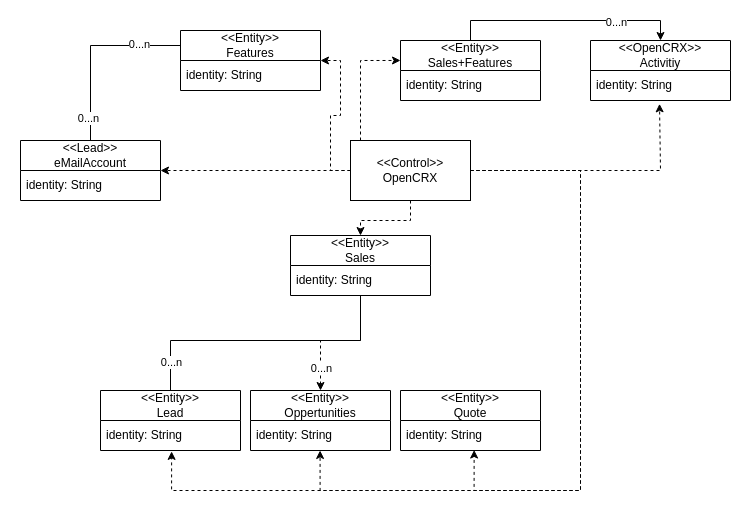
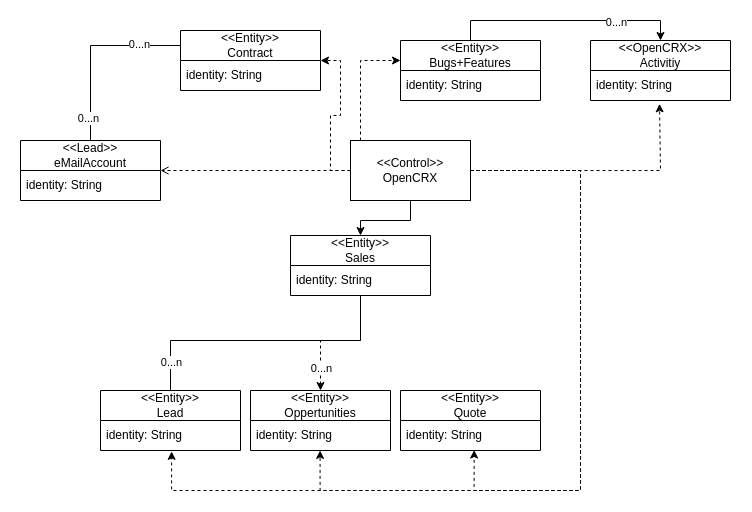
  <mxCell id="0" />
  <mxCell id="1" parent="0" />
  <mxCell id="2" style="edgeStyle=orthogonalEdgeStyle;rounded=0;orthogonalLoop=1;jettySize=auto;html=1;entryX=1;entryY=0.5;entryDx=0;entryDy=0;dashed=1;" edge="1" parent="1" source="6" target="7"><mxGeometry relative="1" as="geometry" /></mxCell>
- <mxCell id="3" style="edgeStyle=orthogonalEdgeStyle;rounded=0;orthogonalLoop=1;jettySize=auto;html=1;entryX=0.5;entryY=0;entryDx=0;entryDy=0;dashed=1;" edge="1" parent="1" source="6" target="28"><mxGeometry relative="1" as="geometry" /></mxCell>
- <mxCell id="4" style="edgeStyle=orthogonalEdgeStyle;rounded=0;orthogonalLoop=1;jettySize=auto;html=1;entryX=1;entryY=0.5;entryDx=0;entryDy=0;dashed=1;" edge="1" parent="1" source="6" target="12"><mxGeometry relative="1" as="geometry" /></mxCell>
+ <mxCell id="3" style="edgeStyle=orthogonalEdgeStyle;rounded=0;orthogonalLoop=1;jettySize=auto;html=1;entryX=0.5;entryY=0;entryDx=0;entryDy=0;dashed=0;" edge="1" parent="1" source="6" target="28"><mxGeometry relative="1" as="geometry" /></mxCell>
+ <mxCell id="4" style="edgeStyle=orthogonalEdgeStyle;rounded=0;orthogonalLoop=1;jettySize=auto;html=1;entryX=1;entryY=0.5;entryDx=0;entryDy=0;dashed=1;endArrow=open;" edge="1" parent="1" source="6" target="12"><mxGeometry relative="1" as="geometry" /></mxCell>
  <mxCell id="5" style="edgeStyle=orthogonalEdgeStyle;rounded=0;orthogonalLoop=1;jettySize=auto;html=1;entryX=0.493;entryY=1.111;entryDx=0;entryDy=0;entryPerimeter=0;dashed=1;" edge="1" parent="1" source="6" target="31"><mxGeometry relative="1" as="geometry"><Array as="points"><mxPoint x="660" y="170" /></Array></mxGeometry></mxCell>
  <mxCell id="6" value="&amp;lt;&amp;lt;Control&amp;gt;&amp;gt;&lt;div&gt;OpenCRX&lt;/div&gt;" style="rounded=0;whiteSpace=wrap;html=1;" vertex="1" parent="1"><mxGeometry x="350" y="140" width="120" height="60" as="geometry" /></mxCell>
- <mxCell id="7" value="&lt;div&gt;&amp;lt;&amp;lt;Entity&amp;gt;&amp;gt;&lt;/div&gt;Features" style="swimlane;fontStyle=0;childLayout=stackLayout;horizontal=1;startSize=30;horizontalStack=0;resizeParent=1;resizeParentMax=0;resizeLast=0;collapsible=1;marginBottom=0;whiteSpace=wrap;html=1;" vertex="1" parent="1"><mxGeometry x="180" y="30" width="140" height="60" as="geometry" /></mxCell>
+ <mxCell id="7" value="&lt;div&gt;&amp;lt;&amp;lt;Entity&amp;gt;&amp;gt;&lt;/div&gt;Contract" style="swimlane;fontStyle=0;childLayout=stackLayout;horizontal=1;startSize=30;horizontalStack=0;resizeParent=1;resizeParentMax=0;resizeLast=0;collapsible=1;marginBottom=0;whiteSpace=wrap;html=1;" vertex="1" parent="1"><mxGeometry x="180" y="30" width="140" height="60" as="geometry" /></mxCell>
  <mxCell id="8" value="identity: String" style="text;strokeColor=none;fillColor=none;align=left;verticalAlign=middle;spacingLeft=4;spacingRight=4;overflow=hidden;points=[[0,0.5],[1,0.5]];portConstraint=eastwest;rotatable=0;whiteSpace=wrap;html=1;" vertex="1" parent="7"><mxGeometry y="30" width="140" height="30" as="geometry" /></mxCell>
  <mxCell id="9" style="edgeStyle=orthogonalEdgeStyle;rounded=0;orthogonalLoop=1;jettySize=auto;html=1;entryX=0;entryY=0.25;entryDx=0;entryDy=0;endArrow=none;endFill=0;" edge="1" parent="1" source="12" target="7"><mxGeometry relative="1" as="geometry"><Array as="points"><mxPoint x="90" y="45" /></Array></mxGeometry></mxCell>
  <mxCell id="10" value="0...n" style="edgeLabel;html=1;align=center;verticalAlign=middle;resizable=0;points=[];" vertex="1" connectable="0" parent="9"><mxGeometry x="0.546" y="2" relative="1" as="geometry"><mxPoint as="offset" /></mxGeometry></mxCell>
  <mxCell id="11" value="0...n" style="edgeLabel;html=1;align=center;verticalAlign=middle;resizable=0;points=[];" vertex="1" connectable="0" parent="9"><mxGeometry x="-0.755" y="3" relative="1" as="geometry"><mxPoint as="offset" /></mxGeometry></mxCell>
  <mxCell id="12" value="&lt;div&gt;&amp;lt;&amp;lt;Lead&amp;gt;&amp;gt;&lt;/div&gt;eMailAccount" style="swimlane;fontStyle=0;childLayout=stackLayout;horizontal=1;startSize=30;horizontalStack=0;resizeParent=1;resizeParentMax=0;resizeLast=0;collapsible=1;marginBottom=0;whiteSpace=wrap;html=1;" vertex="1" parent="1"><mxGeometry x="20" y="140" width="140" height="60" as="geometry" /></mxCell>
  <mxCell id="13" value="identity: String" style="text;strokeColor=none;fillColor=none;align=left;verticalAlign=middle;spacingLeft=4;spacingRight=4;overflow=hidden;points=[[0,0.5],[1,0.5]];portConstraint=eastwest;rotatable=0;whiteSpace=wrap;html=1;" vertex="1" parent="12"><mxGeometry y="30" width="140" height="30" as="geometry" /></mxCell>
  <mxCell id="14" value="&lt;div&gt;&amp;lt;&amp;lt;Entity&amp;gt;&amp;gt;&lt;/div&gt;Lead" style="swimlane;fontStyle=0;childLayout=stackLayout;horizontal=1;startSize=30;horizontalStack=0;resizeParent=1;resizeParentMax=0;resizeLast=0;collapsible=1;marginBottom=0;whiteSpace=wrap;html=1;" vertex="1" parent="1"><mxGeometry x="100" y="390" width="140" height="60" as="geometry" /></mxCell>
  <mxCell id="15" value="identity: String" style="text;strokeColor=none;fillColor=none;align=left;verticalAlign=middle;spacingLeft=4;spacingRight=4;overflow=hidden;points=[[0,0.5],[1,0.5]];portConstraint=eastwest;rotatable=0;whiteSpace=wrap;html=1;" vertex="1" parent="14"><mxGeometry y="30" width="140" height="30" as="geometry" /></mxCell>
  <mxCell id="16" value="&lt;div&gt;&amp;lt;&amp;lt;Entity&amp;gt;&amp;gt;&lt;/div&gt;Oppertunities" style="swimlane;fontStyle=0;childLayout=stackLayout;horizontal=1;startSize=30;horizontalStack=0;resizeParent=1;resizeParentMax=0;resizeLast=0;collapsible=1;marginBottom=0;whiteSpace=wrap;html=1;" vertex="1" parent="1"><mxGeometry x="250" y="390" width="140" height="60" as="geometry" /></mxCell>
  <mxCell id="17" value="identity: String" style="text;strokeColor=none;fillColor=none;align=left;verticalAlign=middle;spacingLeft=4;spacingRight=4;overflow=hidden;points=[[0,0.5],[1,0.5]];portConstraint=eastwest;rotatable=0;whiteSpace=wrap;html=1;" vertex="1" parent="16"><mxGeometry y="30" width="140" height="30" as="geometry" /></mxCell>
  <mxCell id="18" value="&amp;lt;&amp;lt;Entity&amp;gt;&amp;gt;&lt;div&gt;Quote&lt;/div&gt;" style="swimlane;fontStyle=0;childLayout=stackLayout;horizontal=1;startSize=30;horizontalStack=0;resizeParent=1;resizeParentMax=0;resizeLast=0;collapsible=1;marginBottom=0;whiteSpace=wrap;html=1;" vertex="1" parent="1"><mxGeometry x="400" y="390" width="140" height="60" as="geometry" /></mxCell>
  <mxCell id="19" value="identity: String" style="text;strokeColor=none;fillColor=none;align=left;verticalAlign=middle;spacingLeft=4;spacingRight=4;overflow=hidden;points=[[0,0.5],[1,0.5]];portConstraint=eastwest;rotatable=0;whiteSpace=wrap;html=1;" vertex="1" parent="18"><mxGeometry y="30" width="140" height="30" as="geometry" /></mxCell>
  <mxCell id="20" style="edgeStyle=orthogonalEdgeStyle;rounded=0;orthogonalLoop=1;jettySize=auto;html=1;entryX=0.5;entryY=0;entryDx=0;entryDy=0;" edge="1" parent="1" source="22" target="30"><mxGeometry relative="1" as="geometry"><Array as="points"><mxPoint x="470" y="20" /><mxPoint x="660" y="20" /></Array></mxGeometry></mxCell>
  <mxCell id="21" value="0...n" style="edgeLabel;html=1;align=center;verticalAlign=middle;resizable=0;points=[];" vertex="1" connectable="0" parent="20"><mxGeometry x="0.435" y="-1" relative="1" as="geometry"><mxPoint as="offset" /></mxGeometry></mxCell>
- <mxCell id="22" value="&lt;div&gt;&amp;lt;&amp;lt;Entity&amp;gt;&amp;gt;&lt;/div&gt;Sales+Features" style="swimlane;fontStyle=0;childLayout=stackLayout;horizontal=1;startSize=30;horizontalStack=0;resizeParent=1;resizeParentMax=0;resizeLast=0;collapsible=1;marginBottom=0;whiteSpace=wrap;html=1;" vertex="1" parent="1"><mxGeometry x="400" y="40" width="140" height="60" as="geometry" /></mxCell>
+ <mxCell id="22" value="&lt;div&gt;&amp;lt;&amp;lt;Entity&amp;gt;&amp;gt;&lt;/div&gt;Bugs+Features" style="swimlane;fontStyle=0;childLayout=stackLayout;horizontal=1;startSize=30;horizontalStack=0;resizeParent=1;resizeParentMax=0;resizeLast=0;collapsible=1;marginBottom=0;whiteSpace=wrap;html=1;" vertex="1" parent="1"><mxGeometry x="400" y="40" width="140" height="60" as="geometry" /></mxCell>
  <mxCell id="23" value="identity: String" style="text;strokeColor=none;fillColor=none;align=left;verticalAlign=middle;spacingLeft=4;spacingRight=4;overflow=hidden;points=[[0,0.5],[1,0.5]];portConstraint=eastwest;rotatable=0;whiteSpace=wrap;html=1;" vertex="1" parent="22"><mxGeometry y="30" width="140" height="30" as="geometry" /></mxCell>
  <mxCell id="24" style="edgeStyle=orthogonalEdgeStyle;rounded=0;orthogonalLoop=1;jettySize=auto;html=1;entryX=0.5;entryY=0;entryDx=0;entryDy=0;dashed=1;" edge="1" parent="1" source="28" target="16"><mxGeometry relative="1" as="geometry"><Array as="points"><mxPoint x="360" y="340" /><mxPoint x="320" y="340" /></Array></mxGeometry></mxCell>
  <mxCell id="25" value="0...n" style="edgeLabel;html=1;align=center;verticalAlign=middle;resizable=0;points=[];" vertex="1" connectable="0" parent="24"><mxGeometry x="0.659" relative="1" as="geometry"><mxPoint as="offset" /></mxGeometry></mxCell>
  <mxCell id="26" style="edgeStyle=orthogonalEdgeStyle;rounded=0;orthogonalLoop=1;jettySize=auto;html=1;entryX=0.5;entryY=0;entryDx=0;entryDy=0;endArrow=none;" edge="1" parent="1" source="28" target="14"><mxGeometry relative="1" as="geometry"><Array as="points"><mxPoint x="360" y="340" /><mxPoint x="170" y="340" /></Array></mxGeometry></mxCell>
  <mxCell id="27" value="0...n" style="edgeLabel;html=1;align=center;verticalAlign=middle;resizable=0;points=[];" vertex="1" connectable="0" parent="26"><mxGeometry x="0.795" relative="1" as="geometry"><mxPoint as="offset" /></mxGeometry></mxCell>
  <mxCell id="28" value="&lt;div&gt;&amp;lt;&amp;lt;Entity&amp;gt;&amp;gt;&lt;/div&gt;Sales" style="swimlane;fontStyle=0;childLayout=stackLayout;horizontal=1;startSize=30;horizontalStack=0;resizeParent=1;resizeParentMax=0;resizeLast=0;collapsible=1;marginBottom=0;whiteSpace=wrap;html=1;" vertex="1" parent="1"><mxGeometry x="290" y="235" width="140" height="60" as="geometry" /></mxCell>
  <mxCell id="29" value="identity: String" style="text;strokeColor=none;fillColor=none;align=left;verticalAlign=middle;spacingLeft=4;spacingRight=4;overflow=hidden;points=[[0,0.5],[1,0.5]];portConstraint=eastwest;rotatable=0;whiteSpace=wrap;html=1;" vertex="1" parent="28"><mxGeometry y="30" width="140" height="30" as="geometry" /></mxCell>
  <mxCell id="30" value="&lt;div&gt;&amp;lt;&amp;lt;OpenCRX&amp;gt;&amp;gt;&lt;/div&gt;Activitiy" style="swimlane;fontStyle=0;childLayout=stackLayout;horizontal=1;startSize=30;horizontalStack=0;resizeParent=1;resizeParentMax=0;resizeLast=0;collapsible=1;marginBottom=0;whiteSpace=wrap;html=1;" vertex="1" parent="1"><mxGeometry x="590" y="40" width="140" height="60" as="geometry" /></mxCell>
  <mxCell id="31" value="identity: String" style="text;strokeColor=none;fillColor=none;align=left;verticalAlign=middle;spacingLeft=4;spacingRight=4;overflow=hidden;points=[[0,0.5],[1,0.5]];portConstraint=eastwest;rotatable=0;whiteSpace=wrap;html=1;" vertex="1" parent="30"><mxGeometry y="30" width="140" height="30" as="geometry" /></mxCell>
  <mxCell id="32" style="edgeStyle=orthogonalEdgeStyle;rounded=0;orthogonalLoop=1;jettySize=auto;html=1;entryX=0;entryY=0.333;entryDx=0;entryDy=0;entryPerimeter=0;dashed=1;" edge="1" parent="1" source="6" target="22"><mxGeometry relative="1" as="geometry"><Array as="points"><mxPoint x="360" y="60" /></Array></mxGeometry></mxCell>
  <mxCell id="33" style="edgeStyle=orthogonalEdgeStyle;rounded=0;orthogonalLoop=1;jettySize=auto;html=1;entryX=0.526;entryY=0.984;entryDx=0;entryDy=0;entryPerimeter=0;dashed=1;" edge="1" parent="1" source="6" target="19"><mxGeometry relative="1" as="geometry"><Array as="points"><mxPoint x="580" y="170" /><mxPoint x="580" y="490" /><mxPoint x="474" y="490" /></Array></mxGeometry></mxCell>
  <mxCell id="34" style="edgeStyle=orthogonalEdgeStyle;rounded=0;orthogonalLoop=1;jettySize=auto;html=1;entryX=0.497;entryY=1;entryDx=0;entryDy=0;entryPerimeter=0;dashed=1;" edge="1" parent="1" source="6" target="17"><mxGeometry relative="1" as="geometry"><Array as="points"><mxPoint x="580" y="170" /><mxPoint x="580" y="490" /><mxPoint x="320" y="490" /></Array></mxGeometry></mxCell>
  <mxCell id="35" style="edgeStyle=orthogonalEdgeStyle;rounded=0;orthogonalLoop=1;jettySize=auto;html=1;entryX=0.508;entryY=1.03;entryDx=0;entryDy=0;entryPerimeter=0;dashed=1;" edge="1" parent="1" source="6" target="15"><mxGeometry relative="1" as="geometry"><Array as="points"><mxPoint x="580" y="170" /><mxPoint x="580" y="490" /><mxPoint x="171" y="490" /></Array></mxGeometry></mxCell>
